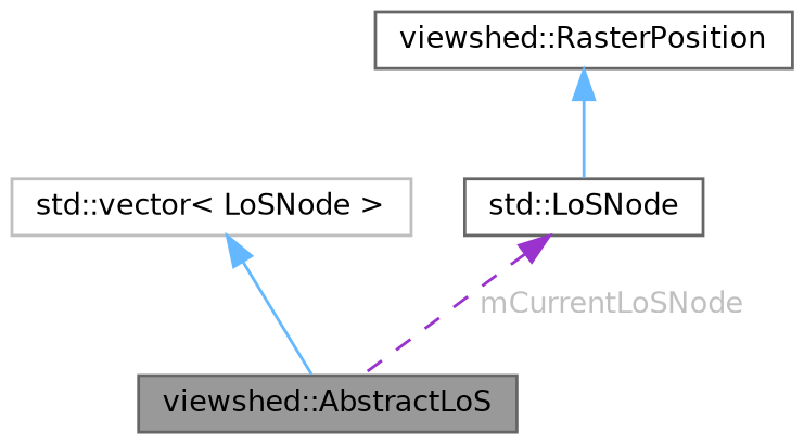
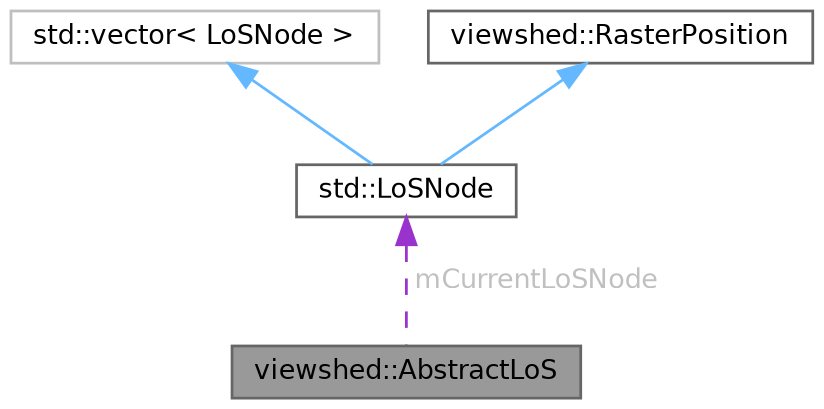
  digraph {
    node [color=gray40 fillcolor=white fontname=Helvetica fontsize=10 shape=box style=filled]
    edge [color=steelblue1 dir=back fontname=Helvetica fontsize=10 labelfontname=Helvetica labelfontsize=10 style=solid]
    n1 [fillcolor=grey60 fontcolor=black height=0.2 label="viewshed::AbstractLoS" width=0.4]
    n2 [color=grey75 height=0.2 label="std::vector\< LoSNode \>" width=0.4]
    n3 [height=0.2 label="std::LoSNode" width=0.4]
    n4 [height=0.2 label="viewshed::RasterPosition" width=0.4]
-   n2 -> n1
+   n2 -> n3
    n3 -> n1 [color=darkorchid3 fontcolor=grey label=" mCurrentLoSNode" style=dashed]
    n4 -> n3
  }
